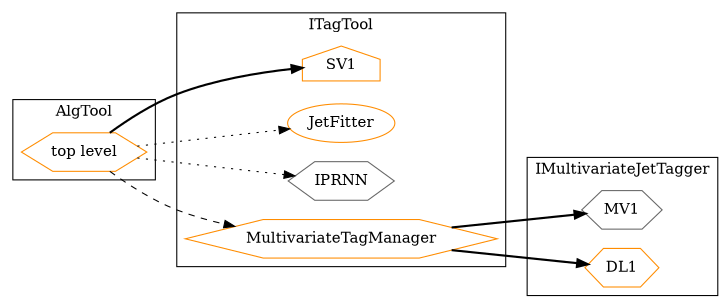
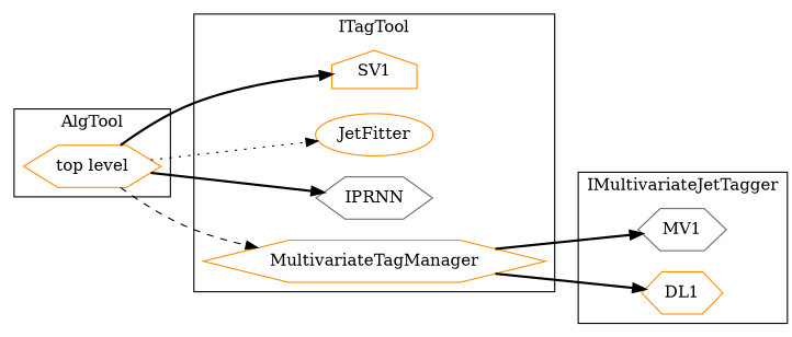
  digraph {
    rankdir=LR
    node [color=darkorange shape=hexagon]
    edge [style=bold]
    n1 [label=SV1 shape=house]
    n2 [label=JetFitter shape=ellipse]
    n3 [color=gray40 label=IPRNN]
    n4 [label=MultivariateTagManager]
    n5 [label="top level"]
    n6 [color=gray40 label=MV1]
    n7 [label=DL1]
    subgraph cluster_1 {
      label=ITagTool
      n1
      n2
      n3
      n4
    }
    subgraph cluster_2 {
      label=AlgTool
      n5
    }
    subgraph cluster_3 {
      label=IMultivariateJetTagger
      n6
      n7
    }
    n4 -> n6
    n4 -> n7
    n5 -> n1
    n5 -> n2 [style=dotted]
-   n5 -> n3 [style=dotted]
+   n5 -> n3
    n5 -> n4 [style=dashed]
  }
